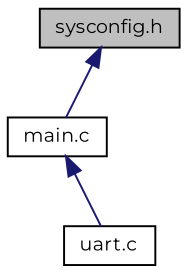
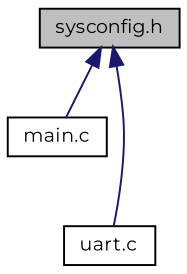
  digraph {
    fontname=Montserrat
    node [color=black fillcolor=white fontname=Montserrat fontsize=10 shape=record style=filled]
    edge [color=midnightblue dir=back fontname=Montserrat fontsize=10 labelfontname=Helvetica labelfontsize=10 style=solid]
    n1 [fillcolor=grey75 fontcolor=black height=0.2 label="sysconfig.h" width=0.4]
    n2 [height=0.2 label="main.c" width=0.4]
    n3 [height=0.2 label="uart.c" width=0.4]
    n1 -> n2
-   n2 -> n3
+   n1 -> n3
  }
